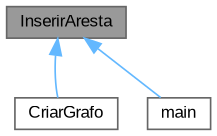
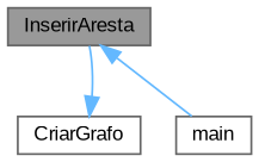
  digraph {
    fontname="Liberation Sans"
    rankdir=TB
    node [color=grey40 fillcolor=white fontname="Liberation Sans" fontsize=10 shape=box style=filled]
    edge [color=steelblue1 dir=back fontname="Liberation Sans" fontsize=10 labelfontname=Helvetica labelfontsize=10 style=solid]
    n1 [color=gray40 fillcolor=grey60 fontcolor=black height=0.2 label=InserirAresta width=0.4]
    n2 [height=0.2 label=CriarGrafo width=0.4]
    n3 [height=0.2 label=main width=0.4]
-   n1 -> n2
+   n2 -> n1
    n1 -> n3
  }
